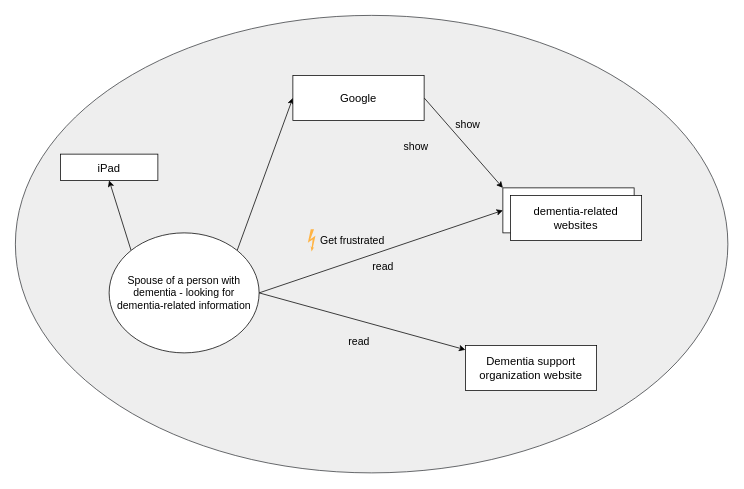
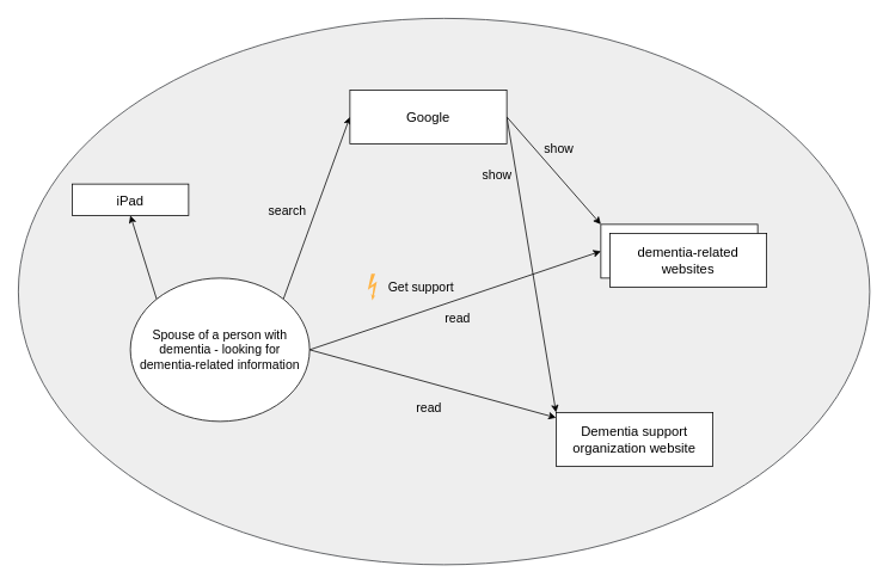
  <mxCell id="0" />
  <mxCell id="1" parent="0" />
  <mxCell id="2" value="" style="ellipse;whiteSpace=wrap;html=1;fillColor=#eeeeee;strokeColor=#36393d;" vertex="1" parent="1"><mxGeometry x="20" y="20" width="950" height="610" as="geometry" /></mxCell>
  <mxCell id="3" style="rounded=0;orthogonalLoop=1;jettySize=auto;html=1;exitX=1;exitY=0.5;exitDx=0;exitDy=0;entryX=0;entryY=0.5;entryDx=0;entryDy=0;" edge="1" parent="1" source="7" target="14"><mxGeometry relative="1" as="geometry" /></mxCell>
  <mxCell id="4" style="rounded=0;orthogonalLoop=1;jettySize=auto;html=1;exitX=1;exitY=0.5;exitDx=0;exitDy=0;" edge="1" parent="1" source="7" target="16"><mxGeometry relative="1" as="geometry" /></mxCell>
  <mxCell id="5" style="rounded=0;orthogonalLoop=1;jettySize=auto;html=1;exitX=1;exitY=0;exitDx=0;exitDy=0;entryX=0;entryY=0.5;entryDx=0;entryDy=0;" edge="1" parent="1" source="7" target="13"><mxGeometry relative="1" as="geometry" /></mxCell>
  <mxCell id="6" style="rounded=0;orthogonalLoop=1;jettySize=auto;html=1;exitX=0;exitY=0;exitDx=0;exitDy=0;entryX=0.5;entryY=1;entryDx=0;entryDy=0;" edge="1" parent="1" source="7" target="19"><mxGeometry relative="1" as="geometry" /></mxCell>
  <mxCell id="7" value="&lt;font style=&quot;font-size: 14px;&quot;&gt;Spouse of a person with dementia - looking for dementia-related information&lt;/font&gt;" style="ellipse;whiteSpace=wrap;html=1;" vertex="1" parent="1"><mxGeometry x="145" y="310" width="200" height="160" as="geometry" /></mxCell>
- <mxCell id="9" value="&lt;font style=&quot;font-size: 14px;&quot;&gt;Get frustrated&lt;/font&gt;" style="text;html=1;align=center;verticalAlign=middle;resizable=0;points=[];autosize=1;strokeColor=none;fillColor=none;" vertex="1" parent="1"><mxGeometry x="414" y="305" width="110" height="30" as="geometry" /></mxCell>
+ <mxCell id="8" value="&lt;font style=&quot;font-size: 14px;&quot;&gt;search&lt;/font&gt;" style="text;html=1;align=center;verticalAlign=middle;resizable=0;points=[];autosize=1;strokeColor=none;fillColor=none;" vertex="1" parent="1"><mxGeometry x="285" y="220" width="70" height="30" as="geometry" /></mxCell>
+ <mxCell id="9" value="&lt;font style=&quot;font-size: 14px;&quot;&gt;Get support&lt;/font&gt;" style="text;html=1;align=center;verticalAlign=middle;resizable=0;points=[];autosize=1;strokeColor=none;fillColor=none;" vertex="1" parent="1"><mxGeometry x="414" y="305" width="110" height="30" as="geometry" /></mxCell>
  <mxCell id="10" value="" style="shape=mxgraph.signs.safety.high_voltage_2;html=1;pointerEvents=1;fillColor=#FFB343;strokeColor=none;verticalLabelPosition=bottom;verticalAlign=top;align=center;sketch=0;" vertex="1" parent="1"><mxGeometry x="410" y="305" width="10" height="30" as="geometry" /></mxCell>
  <mxCell id="11" style="rounded=0;orthogonalLoop=1;jettySize=auto;html=1;exitX=1;exitY=0.5;exitDx=0;exitDy=0;entryX=0;entryY=0;entryDx=0;entryDy=0;" edge="1" parent="1" source="13" target="14"><mxGeometry relative="1" as="geometry" /></mxCell>
+ <mxCell id="12" style="rounded=0;orthogonalLoop=1;jettySize=auto;html=1;exitX=1;exitY=0.5;exitDx=0;exitDy=0;entryX=0;entryY=0;entryDx=0;entryDy=0;" edge="1" parent="1" source="13" target="16"><mxGeometry relative="1" as="geometry" /></mxCell>
  <mxCell id="13" value="&lt;font style=&quot;font-size: 15px;&quot;&gt;Google&lt;/font&gt;" style="rounded=0;whiteSpace=wrap;html=1;" vertex="1" parent="1"><mxGeometry x="390" y="100" width="175" height="60" as="geometry" /></mxCell>
  <mxCell id="14" value="" style="rounded=0;whiteSpace=wrap;html=1;" vertex="1" parent="1"><mxGeometry x="670" y="250" width="175" height="60" as="geometry" /></mxCell>
  <mxCell id="15" value="&lt;span style=&quot;font-size: 15px;&quot;&gt;dementia-related websites&lt;/span&gt;" style="rounded=0;whiteSpace=wrap;html=1;" vertex="1" parent="1"><mxGeometry x="680" y="260" width="175" height="60" as="geometry" /></mxCell>
  <mxCell id="16" value="&lt;span style=&quot;font-size: 15px;&quot;&gt;Dementia support organization website&lt;/span&gt;" style="rounded=0;whiteSpace=wrap;html=1;" vertex="1" parent="1"><mxGeometry x="620" y="460" width="175" height="60" as="geometry" /></mxCell>
  <mxCell id="17" value="&lt;font style=&quot;font-size: 14px;&quot;&gt;show&lt;/font&gt;" style="text;html=1;align=center;verticalAlign=middle;resizable=0;points=[];autosize=1;strokeColor=none;fillColor=none;" vertex="1" parent="1"><mxGeometry x="593" y="150" width="60" height="30" as="geometry" /></mxCell>
  <mxCell id="18" value="&lt;font style=&quot;font-size: 14px;&quot;&gt;show&lt;/font&gt;" style="text;html=1;align=center;verticalAlign=middle;resizable=0;points=[];autosize=1;strokeColor=none;fillColor=none;" vertex="1" parent="1"><mxGeometry x="524" y="180" width="60" height="30" as="geometry" /></mxCell>
  <mxCell id="19" value="&lt;span style=&quot;font-size: 15px;&quot;&gt;iPad&lt;/span&gt;" style="rounded=0;whiteSpace=wrap;html=1;" vertex="1" parent="1"><mxGeometry x="80" y="205" width="130" height="35" as="geometry" /></mxCell>
  <mxCell id="20" value="&lt;font style=&quot;font-size: 14px;&quot;&gt;read&lt;/font&gt;" style="text;html=1;align=center;verticalAlign=middle;resizable=0;points=[];autosize=1;strokeColor=none;fillColor=none;" vertex="1" parent="1"><mxGeometry x="485" y="340" width="50" height="30" as="geometry" /></mxCell>
  <mxCell id="21" value="&lt;font style=&quot;font-size: 14px;&quot;&gt;read&lt;/font&gt;" style="text;html=1;align=center;verticalAlign=middle;resizable=0;points=[];autosize=1;strokeColor=none;fillColor=none;" vertex="1" parent="1"><mxGeometry x="452.5" y="440" width="50" height="30" as="geometry" /></mxCell>
